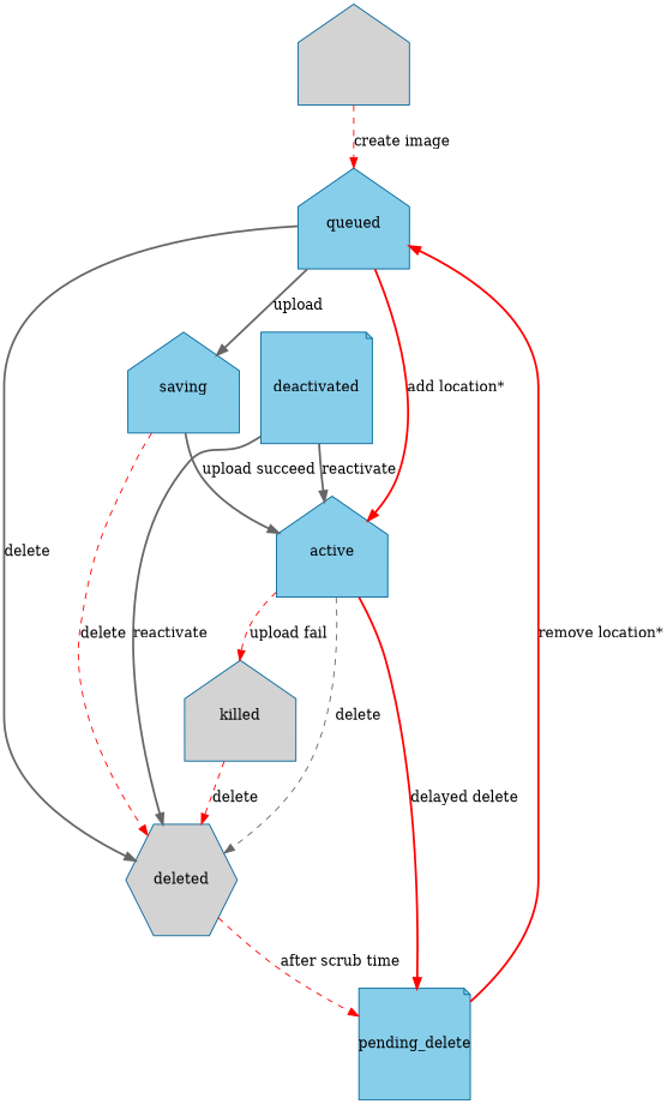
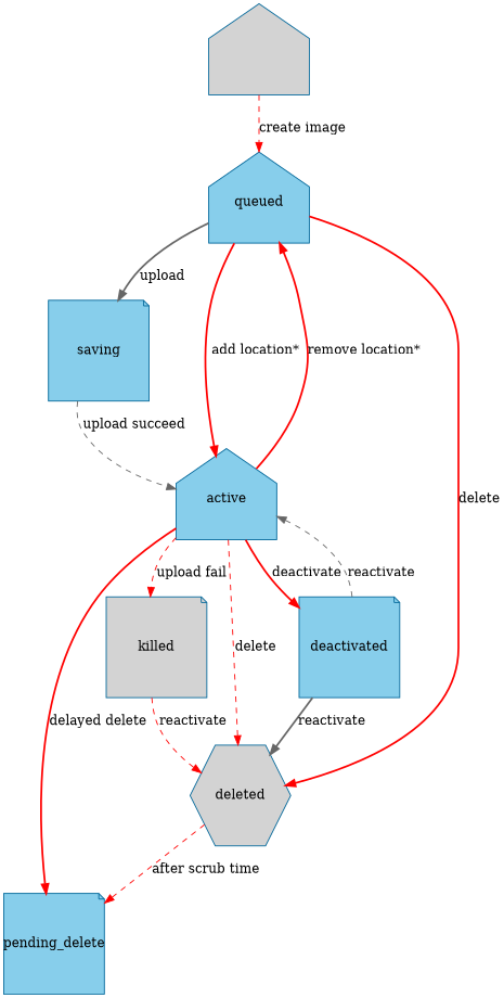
  digraph {
    node [color="#006699" fillcolor=skyblue fixedsize=True shape=house style=filled]
    edge [color=red style=dashed]
    "" [fillcolor=lightgrey height=1.5 width=1.5]
    queued [height=1.5 width=1.5]
    active [height=1.5 width=1.5]
-   saving [height=1.5 width=1.5]
+   saving [height=1.5 shape=note width=1.5]
    deleted [fillcolor=lightgrey height=1.5 shape=hexagon width=1.5]
    pending_delete [height=1.5 shape=note width=1.5]
    deactivated [height=1.5 shape=note width=1.5]
-   killed [fillcolor=lightgrey height=1.5 width=1.5]
+   killed [fillcolor=lightgrey height=1.5 shape=note width=1.5]
    "" -> queued [label="create image"]
    queued -> active [label="add location*" style=bold]
    queued -> saving [color=gray40 label=upload style=bold]
-   queued -> deleted [color=gray40 label=delete style=bold]
-   pending_delete -> queued [label="remove location*" style=bold]
-   active -> deleted [color=gray40 label=delete]
+   queued -> deleted [label=delete style=bold]
+   active -> queued [label="remove location*" style=bold]
+   active -> deleted [label=delete]
    active -> pending_delete [label="delayed delete" style=bold]
+   active -> deactivated [label=deactivate style=bold]
    active -> killed [label="upload fail"]
-   saving -> active [color=gray40 label="upload succeed" style=bold]
-   saving -> deleted [label=delete]
+   saving -> active [color=gray40 label="upload succeed"]
    deleted -> pending_delete [label="after scrub time"]
-   deactivated -> active [color=gray40 label=reactivate style=bold]
+   deactivated -> active [color=gray40 label=reactivate]
    deactivated -> deleted [color=gray40 label=reactivate style=bold]
-   killed -> deleted [label=delete]
+   killed -> deleted [label=reactivate]
  }
